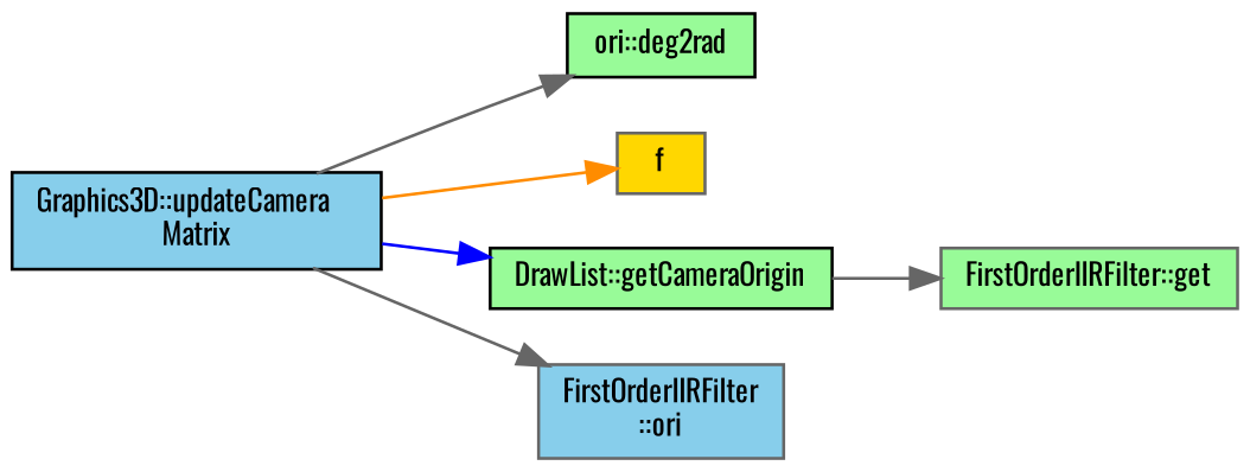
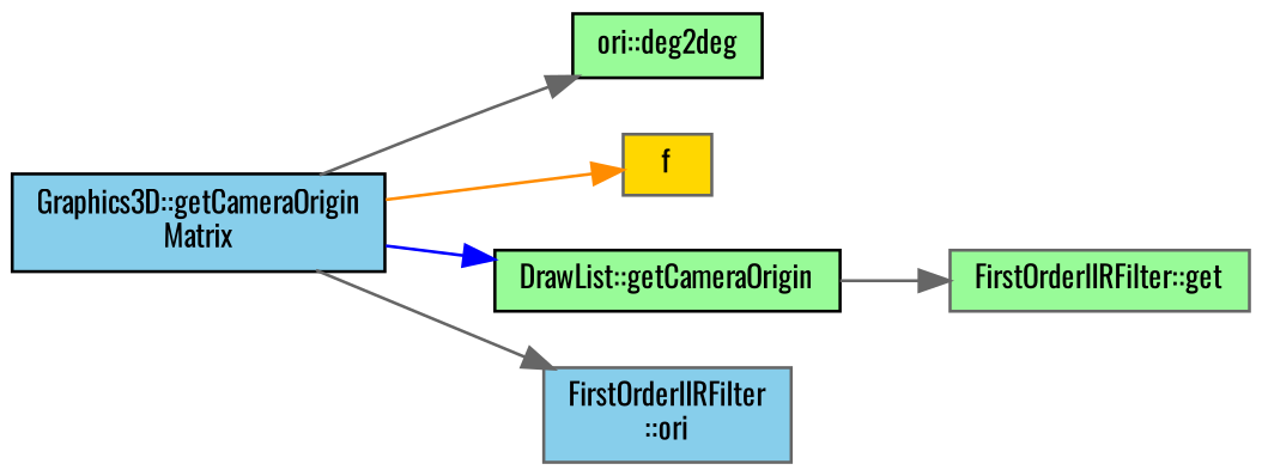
  digraph {
    fontname=Oswald
    rankdir=LR
    node [color=black fillcolor=palegreen fontname=Oswald fontsize=10 shape=record style=filled]
    edge [color=gray40 fontname=Oswald fontsize=10 labelfontname=FreeSans labelfontsize=10 style=solid]
-   n1 [fillcolor=skyblue fontcolor=black height=0.2 label="Graphics3D::updateCamera\lMatrix" width=0.4]
-   n2 [height=0.2 label="ori::deg2rad" width=0.4]
+   n1 [fillcolor=skyblue fontcolor=black height=0.2 label="Graphics3D::getCameraOrigin\lMatrix" width=0.4]
+   n2 [height=0.2 label="ori::deg2deg" width=0.4]
    n3 [color=gray40 fillcolor=gold height=0.2 label=f width=0.4]
    n4 [height=0.2 label="DrawList::getCameraOrigin" width=0.4]
    n5 [color=gray40 fillcolor=skyblue height=0.2 label="FirstOrderIIRFilter\l::ori" width=0.4]
    n6 [color=gray40 height=0.2 label="FirstOrderIIRFilter::get" width=0.4]
    n1 -> n2
    n1 -> n3 [color=darkorange]
    n1 -> n4 [color=blue]
    n1 -> n5
    n4 -> n6
  }
